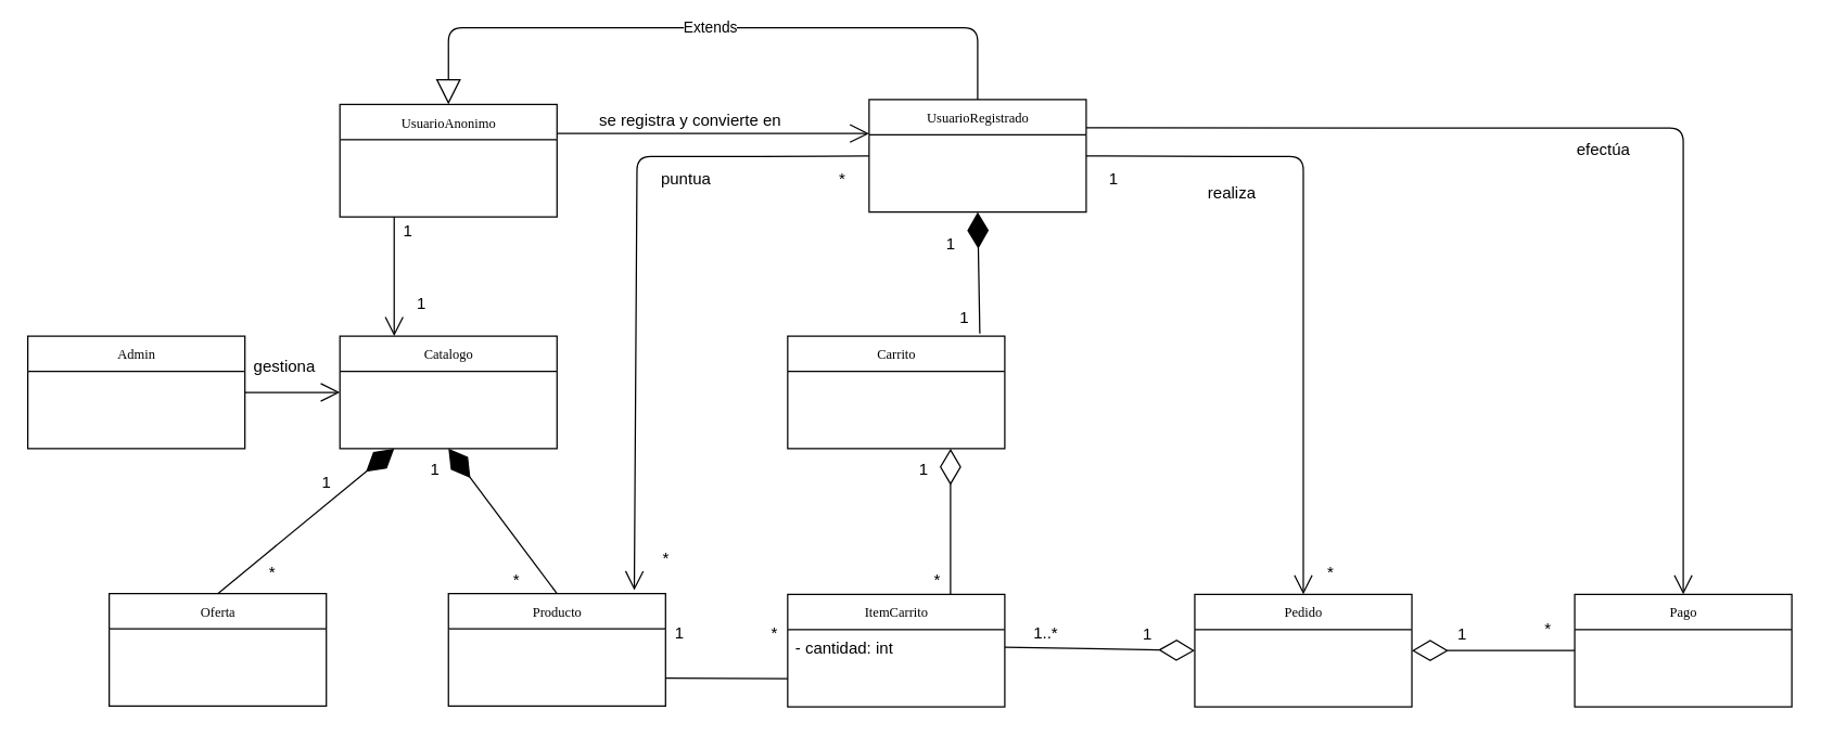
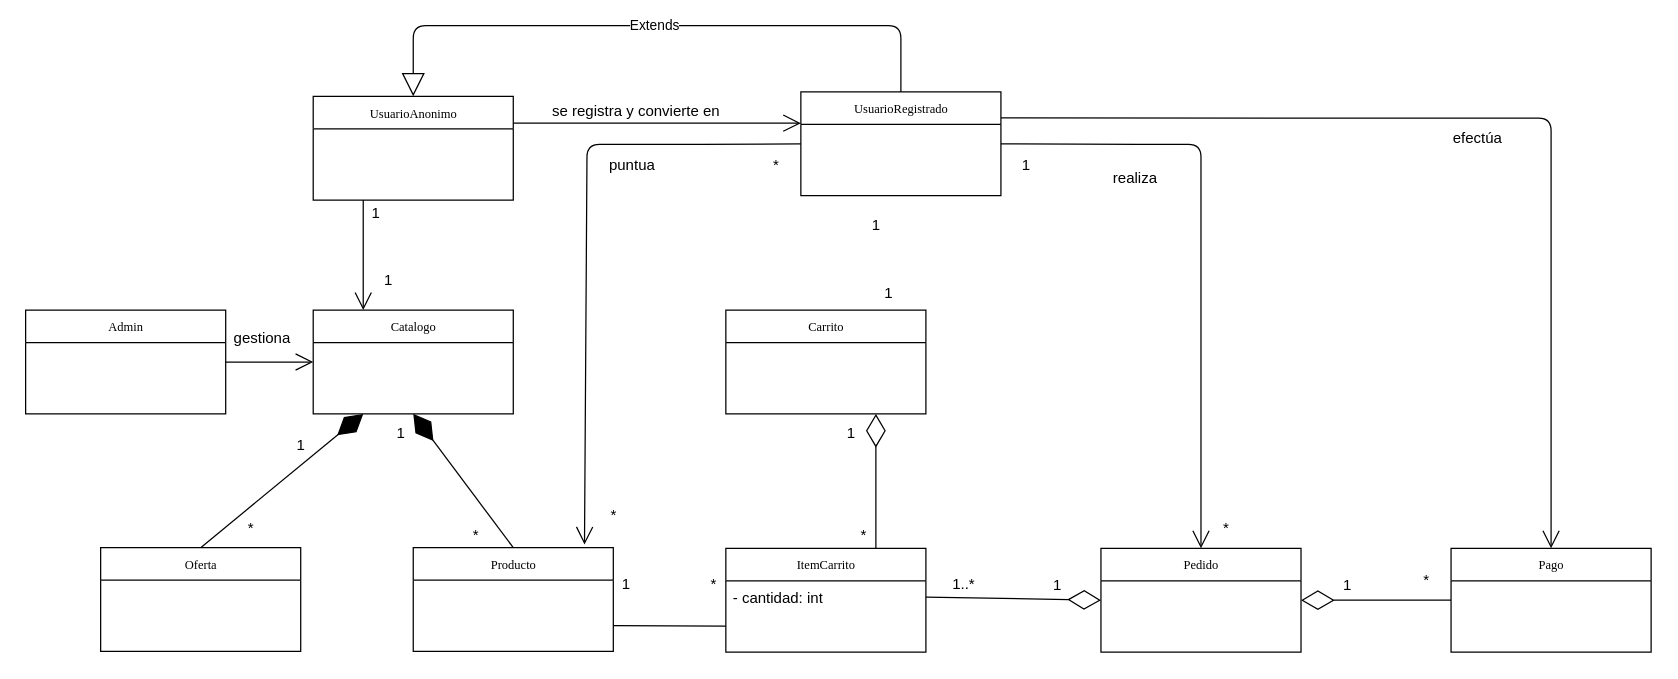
  <mxCell id="0" />
  <mxCell id="1" parent="0" />
  <mxCell id="2" value="UsuarioRegistrado" style="swimlane;html=1;fontStyle=0;childLayout=stackLayout;horizontal=1;startSize=26;fillColor=none;horizontalStack=0;resizeParent=1;resizeLast=0;collapsible=1;marginBottom=0;swimlaneFillColor=#ffffff;rounded=0;shadow=0;comic=0;labelBackgroundColor=none;strokeColor=#000000;strokeWidth=1;fontFamily=Verdana;fontSize=10;fontColor=#000000;align=center;" vertex="1" parent="1"><mxGeometry x="640" y="73" width="160" height="83" as="geometry"><mxRectangle x="935" y="250" width="120" height="26" as="alternateBounds" /></mxGeometry></mxCell>
  <mxCell id="3" value="UsuarioAnonimo" style="swimlane;html=1;fontStyle=0;childLayout=stackLayout;horizontal=1;startSize=26;fillColor=none;horizontalStack=0;resizeParent=1;resizeLast=0;collapsible=1;marginBottom=0;swimlaneFillColor=#ffffff;rounded=0;shadow=0;comic=0;labelBackgroundColor=none;strokeColor=#000000;strokeWidth=1;fontFamily=Verdana;fontSize=10;fontColor=#000000;align=center;" vertex="1" parent="1"><mxGeometry x="250" y="76.5" width="160" height="83" as="geometry"><mxRectangle x="935" y="250" width="120" height="26" as="alternateBounds" /></mxGeometry></mxCell>
  <mxCell id="4" value="Admin" style="swimlane;html=1;fontStyle=0;childLayout=stackLayout;horizontal=1;startSize=26;fillColor=none;horizontalStack=0;resizeParent=1;resizeLast=0;collapsible=1;marginBottom=0;swimlaneFillColor=#ffffff;rounded=0;shadow=0;comic=0;labelBackgroundColor=none;strokeColor=#000000;strokeWidth=1;fontFamily=Verdana;fontSize=10;fontColor=#000000;align=center;" vertex="1" parent="1"><mxGeometry x="20" y="247.5" width="160" height="83" as="geometry"><mxRectangle x="935" y="250" width="120" height="26" as="alternateBounds" /></mxGeometry></mxCell>
  <mxCell id="5" value="Producto" style="swimlane;html=1;fontStyle=0;childLayout=stackLayout;horizontal=1;startSize=26;fillColor=none;horizontalStack=0;resizeParent=1;resizeLast=0;collapsible=1;marginBottom=0;swimlaneFillColor=#ffffff;rounded=0;shadow=0;comic=0;labelBackgroundColor=none;strokeColor=#000000;strokeWidth=1;fontFamily=Verdana;fontSize=10;fontColor=#000000;align=center;" vertex="1" parent="1"><mxGeometry x="330" y="437.5" width="160" height="83" as="geometry"><mxRectangle x="935" y="250" width="120" height="26" as="alternateBounds" /></mxGeometry></mxCell>
  <mxCell id="6" value="Catalogo" style="swimlane;html=1;fontStyle=0;childLayout=stackLayout;horizontal=1;startSize=26;fillColor=none;horizontalStack=0;resizeParent=1;resizeLast=0;collapsible=1;marginBottom=0;swimlaneFillColor=#ffffff;rounded=0;shadow=0;comic=0;labelBackgroundColor=none;strokeColor=#000000;strokeWidth=1;fontFamily=Verdana;fontSize=10;fontColor=#000000;align=center;" vertex="1" parent="1"><mxGeometry x="250" y="247.5" width="160" height="83" as="geometry"><mxRectangle x="935" y="250" width="120" height="26" as="alternateBounds" /></mxGeometry></mxCell>
  <mxCell id="7" value="Pedido" style="swimlane;html=1;fontStyle=0;childLayout=stackLayout;horizontal=1;startSize=26;fillColor=none;horizontalStack=0;resizeParent=1;resizeLast=0;collapsible=1;marginBottom=0;swimlaneFillColor=#ffffff;rounded=0;shadow=0;comic=0;labelBackgroundColor=none;strokeColor=#000000;strokeWidth=1;fontFamily=Verdana;fontSize=10;fontColor=#000000;align=center;" vertex="1" parent="1"><mxGeometry x="880" y="438" width="160" height="83" as="geometry"><mxRectangle x="935" y="250" width="120" height="26" as="alternateBounds" /></mxGeometry></mxCell>
  <mxCell id="8" value="Carrito" style="swimlane;html=1;fontStyle=0;childLayout=stackLayout;horizontal=1;startSize=26;fillColor=none;horizontalStack=0;resizeParent=1;resizeLast=0;collapsible=1;marginBottom=0;swimlaneFillColor=#ffffff;rounded=0;shadow=0;comic=0;labelBackgroundColor=none;strokeColor=#000000;strokeWidth=1;fontFamily=Verdana;fontSize=10;fontColor=#000000;align=center;" vertex="1" parent="1"><mxGeometry x="580" y="247.5" width="160" height="83" as="geometry"><mxRectangle x="935" y="250" width="120" height="26" as="alternateBounds" /></mxGeometry></mxCell>
  <mxCell id="9" value="Pago" style="swimlane;html=1;fontStyle=0;childLayout=stackLayout;horizontal=1;startSize=26;fillColor=none;horizontalStack=0;resizeParent=1;resizeLast=0;collapsible=1;marginBottom=0;swimlaneFillColor=#ffffff;rounded=0;shadow=0;comic=0;labelBackgroundColor=none;strokeColor=#000000;strokeWidth=1;fontFamily=Verdana;fontSize=10;fontColor=#000000;align=center;" vertex="1" parent="1"><mxGeometry x="1160" y="438" width="160" height="83" as="geometry"><mxRectangle x="935" y="250" width="120" height="26" as="alternateBounds" /></mxGeometry></mxCell>
  <mxCell id="10" value="Oferta" style="swimlane;html=1;fontStyle=0;childLayout=stackLayout;horizontal=1;startSize=26;fillColor=none;horizontalStack=0;resizeParent=1;resizeLast=0;collapsible=1;marginBottom=0;swimlaneFillColor=#ffffff;rounded=0;shadow=0;comic=0;labelBackgroundColor=none;strokeColor=#000000;strokeWidth=1;fontFamily=Verdana;fontSize=10;fontColor=#000000;align=center;" vertex="1" parent="1"><mxGeometry x="80" y="437.5" width="160" height="83" as="geometry"><mxRectangle x="935" y="250" width="120" height="26" as="alternateBounds" /></mxGeometry></mxCell>
  <mxCell id="11" value="ItemCarrito" style="swimlane;html=1;fontStyle=0;childLayout=stackLayout;horizontal=1;startSize=26;fillColor=none;horizontalStack=0;resizeParent=1;resizeLast=0;collapsible=1;marginBottom=0;swimlaneFillColor=#ffffff;rounded=0;shadow=0;comic=0;labelBackgroundColor=none;strokeColor=#000000;strokeWidth=1;fontFamily=Verdana;fontSize=10;fontColor=#000000;align=center;" vertex="1" parent="1"><mxGeometry x="580" y="438" width="160" height="83" as="geometry"><mxRectangle x="935" y="250" width="120" height="26" as="alternateBounds" /></mxGeometry></mxCell>
  <mxCell id="12" value="- cantidad: int" style="text;html=1;strokeColor=none;fillColor=none;align=left;verticalAlign=top;spacingLeft=4;spacingRight=4;whiteSpace=wrap;overflow=hidden;rotatable=0;points=[[0,0.5],[1,0.5]];portConstraint=eastwest;" vertex="1" parent="11"><mxGeometry y="26" width="160" height="26" as="geometry" /></mxCell>
- <mxCell id="13" value="" style="endArrow=diamondThin;endFill=1;endSize=24;html=1;exitX=0.885;exitY=-0.022;exitDx=0;exitDy=0;exitPerimeter=0;entryX=0.5;entryY=1;entryDx=0;entryDy=0;" edge="1" parent="1" source="8" target="2"><mxGeometry width="160" relative="1" as="geometry"><mxPoint x="510" y="180" as="sourcePoint" /><mxPoint x="770" y="190" as="targetPoint" /></mxGeometry></mxCell>
  <mxCell id="14" value="1" style="text;html=1;resizable=0;autosize=1;align=center;verticalAlign=middle;points=[];fillColor=none;strokeColor=none;rounded=0;" vertex="1" parent="1"><mxGeometry x="690" y="169.5" width="20" height="20" as="geometry" /></mxCell>
  <mxCell id="15" value="1" style="text;html=1;resizable=0;autosize=1;align=center;verticalAlign=middle;points=[];fillColor=none;strokeColor=none;rounded=0;" vertex="1" parent="1"><mxGeometry x="700" y="223.5" width="20" height="20" as="geometry" /></mxCell>
  <mxCell id="16" value="" style="endArrow=diamondThin;endFill=0;endSize=24;html=1;exitX=0.75;exitY=0;exitDx=0;exitDy=0;entryX=0.75;entryY=1;entryDx=0;entryDy=0;" edge="1" parent="1" source="11" target="8"><mxGeometry width="160" relative="1" as="geometry"><mxPoint x="670" y="420" as="sourcePoint" /><mxPoint x="680" y="350" as="targetPoint" /></mxGeometry></mxCell>
  <mxCell id="17" value="1" style="text;html=1;resizable=0;autosize=1;align=center;verticalAlign=middle;points=[];fillColor=none;strokeColor=none;rounded=0;" vertex="1" parent="1"><mxGeometry x="670" y="335.5" width="20" height="20" as="geometry" /></mxCell>
  <mxCell id="18" value="&lt;div&gt;*&lt;/div&gt;" style="text;html=1;resizable=0;autosize=1;align=center;verticalAlign=middle;points=[];fillColor=none;strokeColor=none;rounded=0;" vertex="1" parent="1"><mxGeometry x="680" y="418" width="20" height="20" as="geometry" /></mxCell>
  <mxCell id="19" value="" style="endArrow=diamondThin;endFill=0;endSize=24;html=1;entryX=0;entryY=0.5;entryDx=0;entryDy=0;exitX=1;exitY=0.5;exitDx=0;exitDy=0;" edge="1" parent="1" source="12" target="7"><mxGeometry width="160" relative="1" as="geometry"><mxPoint x="770" y="500" as="sourcePoint" /><mxPoint x="840" y="500" as="targetPoint" /></mxGeometry></mxCell>
  <mxCell id="20" value="1" style="text;html=1;resizable=0;autosize=1;align=center;verticalAlign=middle;points=[];fillColor=none;strokeColor=none;rounded=0;" vertex="1" parent="1"><mxGeometry x="835" y="457.5" width="20" height="20" as="geometry" /></mxCell>
  <mxCell id="21" value="1..*" style="text;html=1;resizable=0;autosize=1;align=center;verticalAlign=middle;points=[];fillColor=none;strokeColor=none;rounded=0;" vertex="1" parent="1"><mxGeometry x="755" y="456.5" width="30" height="20" as="geometry" /></mxCell>
  <mxCell id="22" value="realiza" style="text;html=1;resizable=0;points=[];autosize=1;align=left;verticalAlign=top;spacingTop=-4;" vertex="1" parent="1"><mxGeometry x="888" y="132" width="50" height="20" as="geometry" /></mxCell>
  <mxCell id="23" value="1" style="text;html=1;resizable=0;autosize=1;align=center;verticalAlign=middle;points=[];fillColor=none;strokeColor=none;rounded=0;" vertex="1" parent="1"><mxGeometry x="810" y="121.5" width="20" height="20" as="geometry" /></mxCell>
  <mxCell id="24" value="&lt;div&gt;*&lt;/div&gt;" style="text;html=1;resizable=0;autosize=1;align=center;verticalAlign=middle;points=[];fillColor=none;strokeColor=none;rounded=0;" vertex="1" parent="1"><mxGeometry x="970" y="412" width="20" height="20" as="geometry" /></mxCell>
  <mxCell id="25" value="" style="endArrow=diamondThin;endFill=0;endSize=24;html=1;entryX=1;entryY=0.5;entryDx=0;entryDy=0;exitX=0;exitY=0.5;exitDx=0;exitDy=0;" edge="1" parent="1" source="9" target="7"><mxGeometry width="160" relative="1" as="geometry"><mxPoint x="1120" y="500" as="sourcePoint" /><mxPoint x="1080" y="490" as="targetPoint" /></mxGeometry></mxCell>
  <mxCell id="26" value="1" style="text;html=1;resizable=0;autosize=1;align=center;verticalAlign=middle;points=[];fillColor=none;strokeColor=none;rounded=0;" vertex="1" parent="1"><mxGeometry x="1067" y="457.5" width="20" height="20" as="geometry" /></mxCell>
  <mxCell id="27" value="*" style="text;html=1;resizable=0;autosize=1;align=center;verticalAlign=middle;points=[];fillColor=none;strokeColor=none;rounded=0;" vertex="1" parent="1"><mxGeometry x="1130" y="453.5" width="20" height="20" as="geometry" /></mxCell>
  <mxCell id="28" value="" style="endArrow=none;html=1;entryX=0;entryY=0.75;entryDx=0;entryDy=0;exitX=1;exitY=0.75;exitDx=0;exitDy=0;" edge="1" parent="1" source="5" target="11"><mxGeometry width="50" height="50" relative="1" as="geometry"><mxPoint x="510" y="540" as="sourcePoint" /><mxPoint x="570" y="490" as="targetPoint" /></mxGeometry></mxCell>
  <mxCell id="29" value="1" style="text;html=1;resizable=0;autosize=1;align=center;verticalAlign=middle;points=[];fillColor=none;strokeColor=none;rounded=0;" vertex="1" parent="1"><mxGeometry x="490" y="456.5" width="20" height="20" as="geometry" /></mxCell>
  <mxCell id="30" value="&lt;div&gt;*&lt;/div&gt;" style="text;html=1;resizable=0;autosize=1;align=center;verticalAlign=middle;points=[];fillColor=none;strokeColor=none;rounded=0;" vertex="1" parent="1"><mxGeometry x="560" y="456.5" width="20" height="20" as="geometry" /></mxCell>
  <mxCell id="31" value="" style="endArrow=diamondThin;endFill=1;endSize=24;html=1;exitX=0.5;exitY=0;exitDx=0;exitDy=0;entryX=0.5;entryY=1;entryDx=0;entryDy=0;" edge="1" parent="1" source="5" target="6"><mxGeometry width="160" relative="1" as="geometry"><mxPoint x="380" y="420" as="sourcePoint" /><mxPoint x="380" y="340" as="targetPoint" /></mxGeometry></mxCell>
  <mxCell id="32" value="1" style="text;html=1;resizable=0;autosize=1;align=center;verticalAlign=middle;points=[];fillColor=none;strokeColor=none;rounded=0;" vertex="1" parent="1"><mxGeometry x="310" y="335.5" width="20" height="20" as="geometry" /></mxCell>
  <mxCell id="33" value="&lt;div&gt;*&lt;/div&gt;" style="text;html=1;resizable=0;autosize=1;align=center;verticalAlign=middle;points=[];fillColor=none;strokeColor=none;rounded=0;" vertex="1" parent="1"><mxGeometry x="370" y="417.5" width="20" height="20" as="geometry" /></mxCell>
  <mxCell id="34" value="1" style="text;html=1;resizable=0;autosize=1;align=center;verticalAlign=middle;points=[];fillColor=none;strokeColor=none;rounded=0;" vertex="1" parent="1"><mxGeometry x="290" y="159.5" width="20" height="20" as="geometry" /></mxCell>
  <mxCell id="35" value="1" style="text;html=1;resizable=0;autosize=1;align=center;verticalAlign=middle;points=[];fillColor=none;strokeColor=none;rounded=0;" vertex="1" parent="1"><mxGeometry x="300" y="213.5" width="20" height="20" as="geometry" /></mxCell>
  <mxCell id="36" value="" style="endArrow=open;endFill=1;endSize=12;html=1;exitX=0.25;exitY=1;exitDx=0;exitDy=0;entryX=0.25;entryY=0;entryDx=0;entryDy=0;" edge="1" parent="1" source="3" target="6"><mxGeometry width="160" relative="1" as="geometry"><mxPoint x="290" y="169.5" as="sourcePoint" /><mxPoint x="210" y="229.5" as="targetPoint" /></mxGeometry></mxCell>
  <mxCell id="37" value="" style="endArrow=open;endFill=1;endSize=12;html=1;entryX=0.5;entryY=0;entryDx=0;entryDy=0;exitX=1;exitY=0.5;exitDx=0;exitDy=0;" edge="1" parent="1" source="2" target="7"><mxGeometry width="160" relative="1" as="geometry"><mxPoint x="830" y="70" as="sourcePoint" /><mxPoint x="360" y="257.5" as="targetPoint" /><Array as="points"><mxPoint x="920" y="115" /><mxPoint x="960" y="115" /></Array></mxGeometry></mxCell>
  <mxCell id="38" value="Extends" style="endArrow=block;endSize=16;endFill=0;html=1;exitX=0.5;exitY=0;exitDx=0;exitDy=0;entryX=0.5;entryY=0;entryDx=0;entryDy=0;" edge="1" parent="1" source="2" target="3"><mxGeometry width="160" relative="1" as="geometry"><mxPoint x="30" y="540" as="sourcePoint" /><mxPoint x="190" y="540" as="targetPoint" /><Array as="points"><mxPoint x="720" y="20" /><mxPoint x="330" y="20" /></Array></mxGeometry></mxCell>
  <mxCell id="39" value="" style="endArrow=open;endFill=1;endSize=12;html=1;exitX=0;exitY=0.5;exitDx=0;exitDy=0;entryX=0.856;entryY=-0.03;entryDx=0;entryDy=0;entryPerimeter=0;" edge="1" parent="1" source="2" target="5"><mxGeometry width="160" relative="1" as="geometry"><mxPoint x="600" y="90" as="sourcePoint" /><mxPoint x="480" y="380" as="targetPoint" /><Array as="points"><mxPoint x="550" y="115" /><mxPoint x="469" y="115" /></Array></mxGeometry></mxCell>
  <mxCell id="40" value="puntua" style="text;html=1;resizable=0;points=[];autosize=1;align=left;verticalAlign=top;spacingTop=-4;" vertex="1" parent="1"><mxGeometry x="485" y="122" width="50" height="20" as="geometry" /></mxCell>
  <mxCell id="41" value="*" style="text;html=1;resizable=0;autosize=1;align=center;verticalAlign=middle;points=[];fillColor=none;strokeColor=none;rounded=0;" vertex="1" parent="1"><mxGeometry x="610" y="121.5" width="20" height="20" as="geometry" /></mxCell>
  <mxCell id="42" value="&lt;div&gt;*&lt;/div&gt;" style="text;html=1;resizable=0;autosize=1;align=center;verticalAlign=middle;points=[];fillColor=none;strokeColor=none;rounded=0;" vertex="1" parent="1"><mxGeometry x="480" y="401.5" width="20" height="20" as="geometry" /></mxCell>
  <mxCell id="43" value="" style="endArrow=diamondThin;endFill=1;endSize=24;html=1;exitX=0.5;exitY=0;exitDx=0;exitDy=0;entryX=0.25;entryY=1;entryDx=0;entryDy=0;" edge="1" parent="1" source="10" target="6"><mxGeometry width="160" relative="1" as="geometry"><mxPoint x="420" y="447.5" as="sourcePoint" /><mxPoint x="340" y="340.5" as="targetPoint" /></mxGeometry></mxCell>
  <mxCell id="44" value="1" style="text;html=1;resizable=0;autosize=1;align=center;verticalAlign=middle;points=[];fillColor=none;strokeColor=none;rounded=0;" vertex="1" parent="1"><mxGeometry x="230" y="345.5" width="20" height="20" as="geometry" /></mxCell>
  <mxCell id="45" value="&lt;div&gt;*&lt;/div&gt;" style="text;html=1;resizable=0;autosize=1;align=center;verticalAlign=middle;points=[];fillColor=none;strokeColor=none;rounded=0;" vertex="1" parent="1"><mxGeometry x="190" y="412" width="20" height="20" as="geometry" /></mxCell>
  <mxCell id="46" value="" style="endArrow=open;endFill=1;endSize=12;html=1;exitX=1;exitY=0.5;exitDx=0;exitDy=0;entryX=0;entryY=0.5;entryDx=0;entryDy=0;" edge="1" parent="1" source="4" target="6"><mxGeometry width="160" relative="1" as="geometry"><mxPoint x="300" y="169.5" as="sourcePoint" /><mxPoint x="300" y="257.5" as="targetPoint" /></mxGeometry></mxCell>
  <mxCell id="47" value="gestiona" style="text;html=1;resizable=0;points=[];align=center;verticalAlign=middle;labelBackgroundColor=#ffffff;" vertex="1" connectable="0" parent="46"><mxGeometry x="-0.214" relative="1" as="geometry"><mxPoint y="-20" as="offset" /></mxGeometry></mxCell>
  <mxCell id="48" value="" style="endArrow=open;endFill=1;endSize=12;html=1;exitX=1;exitY=0.5;exitDx=0;exitDy=0;" edge="1" parent="1"><mxGeometry width="160" relative="1" as="geometry"><mxPoint x="410" y="98" as="sourcePoint" /><mxPoint x="640" y="98" as="targetPoint" /></mxGeometry></mxCell>
  <mxCell id="49" value="se registra y convierte en" style="text;html=1;resizable=0;points=[];align=center;verticalAlign=middle;labelBackgroundColor=#ffffff;" vertex="1" connectable="0" parent="48"><mxGeometry x="-0.417" relative="1" as="geometry"><mxPoint x="30" y="-10" as="offset" /></mxGeometry></mxCell>
  <mxCell id="50" value="" style="endArrow=open;endFill=1;endSize=12;html=1;entryX=0.5;entryY=0;entryDx=0;entryDy=0;exitX=1;exitY=0.25;exitDx=0;exitDy=0;" edge="1" parent="1" source="2" target="9"><mxGeometry width="160" relative="1" as="geometry"><mxPoint x="810" y="124.5" as="sourcePoint" /><mxPoint x="970" y="448" as="targetPoint" /><Array as="points"><mxPoint x="1240" y="94" /></Array></mxGeometry></mxCell>
  <mxCell id="51" value="efectúa" style="text;html=1;resizable=0;points=[];align=center;verticalAlign=middle;labelBackgroundColor=#ffffff;" vertex="1" connectable="0" parent="50"><mxGeometry x="0.066" y="1" relative="1" as="geometry"><mxPoint x="-38" y="17" as="offset" /></mxGeometry></mxCell>
